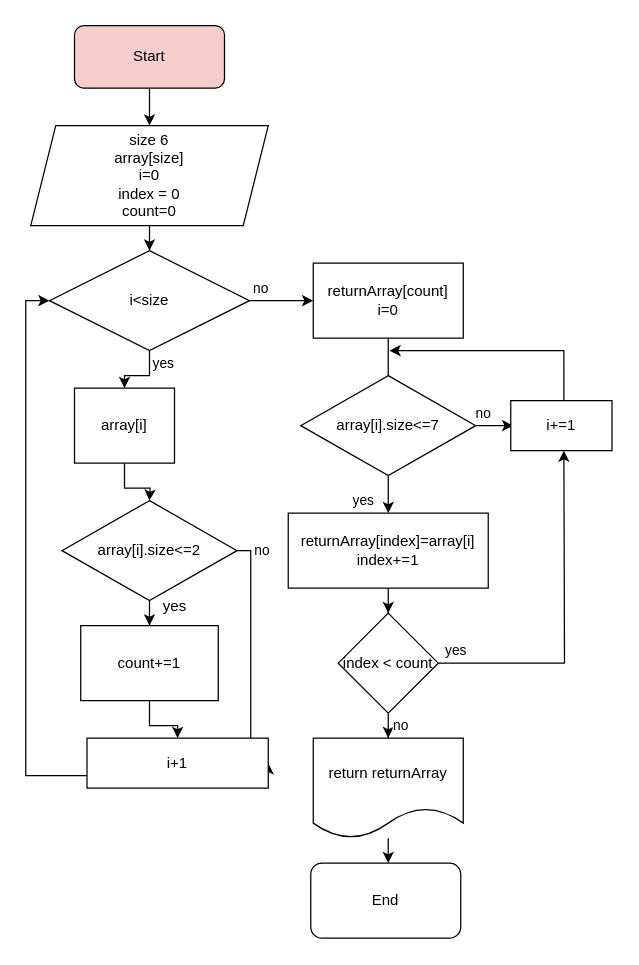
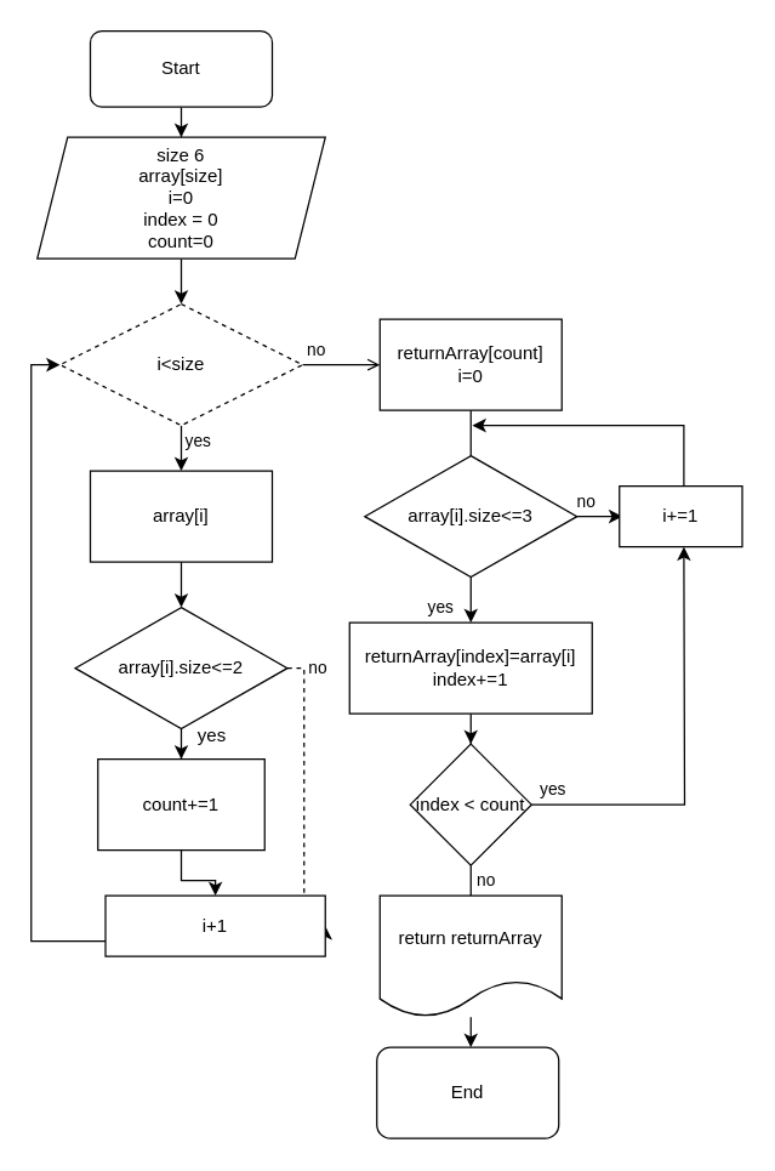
  <mxCell id="0" />
  <mxCell id="1" parent="0" />
  <mxCell id="2" style="edgeStyle=orthogonalEdgeStyle;rounded=0;orthogonalLoop=1;jettySize=auto;html=1;entryX=0.5;entryY=0;entryDx=0;entryDy=0;" parent="1" source="3" target="5" edge="1"><mxGeometry relative="1" as="geometry" /></mxCell>
- <mxCell id="3" value="Start" style="rounded=1;whiteSpace=wrap;html=1;fillColor=#f8cecc;" parent="1" vertex="1"><mxGeometry x="59" y="20" width="120" height="50" as="geometry" /></mxCell>
+ <mxCell id="3" value="Start" style="rounded=1;whiteSpace=wrap;html=1;" parent="1" vertex="1"><mxGeometry x="59" y="20" width="120" height="50" as="geometry" /></mxCell>
  <mxCell id="4" style="edgeStyle=orthogonalEdgeStyle;rounded=0;orthogonalLoop=1;jettySize=auto;html=1;entryX=0.5;entryY=0;entryDx=0;entryDy=0;" edge="1" parent="1" source="5" target="10"><mxGeometry relative="1" as="geometry" /></mxCell>
- <mxCell id="5" value="size 6&lt;br&gt;array[size]&lt;br&gt;i=0&lt;br&gt;index = 0&lt;br&gt;count=0" style="shape=parallelogram;perimeter=parallelogramPerimeter;whiteSpace=wrap;html=1;fixedSize=1;" parent="1" vertex="1"><mxGeometry x="24" y="100" width="190" height="80" as="geometry" /></mxCell>
+ <mxCell id="5" value="size 6&lt;br&gt;array[size]&lt;br&gt;i=0&lt;br&gt;index = 0&lt;br&gt;count=0" style="shape=parallelogram;perimeter=parallelogramPerimeter;whiteSpace=wrap;html=1;fixedSize=1;" parent="1" vertex="1"><mxGeometry x="24" y="90" width="190" height="80" as="geometry" /></mxCell>
  <mxCell id="6" style="edgeStyle=orthogonalEdgeStyle;rounded=0;orthogonalLoop=1;jettySize=auto;html=1;exitX=0.5;exitY=1;exitDx=0;exitDy=0;" parent="1" source="3" target="3" edge="1"><mxGeometry relative="1" as="geometry" /></mxCell>
  <mxCell id="7" value="End" style="rounded=1;whiteSpace=wrap;html=1;" parent="1" vertex="1"><mxGeometry x="248" y="690" width="120" height="60" as="geometry" /></mxCell>
- <mxCell id="8" value="no" style="edgeStyle=orthogonalEdgeStyle;rounded=0;orthogonalLoop=1;jettySize=auto;html=1;entryX=0;entryY=0.5;entryDx=0;entryDy=0;" edge="1" parent="1" source="10" target="20"><mxGeometry x="-0.639" y="10" relative="1" as="geometry"><mxPoint as="offset" /></mxGeometry></mxCell>
+ <mxCell id="8" value="no" style="edgeStyle=orthogonalEdgeStyle;rounded=0;orthogonalLoop=1;jettySize=auto;html=1;entryX=0;entryY=0.5;entryDx=0;entryDy=0;endArrow=open;" edge="1" parent="1" source="10" target="20"><mxGeometry x="-0.639" y="10" relative="1" as="geometry"><mxPoint as="offset" /></mxGeometry></mxCell>
  <mxCell id="9" value="yes" style="edgeStyle=orthogonalEdgeStyle;rounded=0;orthogonalLoop=1;jettySize=auto;html=1;entryX=0.5;entryY=0;entryDx=0;entryDy=0;" edge="1" parent="1" source="10" target="12"><mxGeometry x="-0.6" y="11" relative="1" as="geometry"><mxPoint as="offset" /></mxGeometry></mxCell>
- <mxCell id="10" value="i&amp;lt;size" style="rhombus;whiteSpace=wrap;html=1;" vertex="1" parent="1"><mxGeometry x="39" y="200" width="160" height="80" as="geometry" /></mxCell>
+ <mxCell id="10" value="i&amp;lt;size" style="rhombus;whiteSpace=wrap;html=1;dashed=1;" vertex="1" parent="1"><mxGeometry x="39" y="200" width="160" height="80" as="geometry" /></mxCell>
  <mxCell id="11" style="edgeStyle=orthogonalEdgeStyle;rounded=0;orthogonalLoop=1;jettySize=auto;html=1;entryX=0.5;entryY=0;entryDx=0;entryDy=0;" parent="1" source="12" edge="1"><mxGeometry relative="1" as="geometry"><mxPoint x="119" y="400" as="targetPoint" /></mxGeometry></mxCell>
- <mxCell id="12" value="array[i]" style="rounded=0;whiteSpace=wrap;html=1;" parent="1" vertex="1"><mxGeometry x="59" y="310" width="80" height="60" as="geometry" /></mxCell>
- <mxCell id="13" value="no" style="edgeStyle=orthogonalEdgeStyle;rounded=0;orthogonalLoop=1;jettySize=auto;html=1;entryX=1;entryY=0.5;entryDx=0;entryDy=0;" edge="1" parent="1" source="14" target="29"><mxGeometry x="-0.903" y="-10" relative="1" as="geometry"><Array as="points"><mxPoint x="200" y="440" /><mxPoint x="200" y="615" /></Array><mxPoint x="10" y="-10" as="offset" /></mxGeometry></mxCell>
+ <mxCell id="12" value="array[i]" style="rounded=0;whiteSpace=wrap;html=1;" parent="1" vertex="1"><mxGeometry x="59" y="310" width="120" height="60" as="geometry" /></mxCell>
+ <mxCell id="13" value="no" style="edgeStyle=orthogonalEdgeStyle;rounded=0;orthogonalLoop=1;jettySize=auto;html=1;entryX=1;entryY=0.5;entryDx=0;entryDy=0;dashed=1;" edge="1" parent="1" source="14" target="29"><mxGeometry x="-0.903" y="-10" relative="1" as="geometry"><Array as="points"><mxPoint x="200" y="440" /><mxPoint x="200" y="615" /></Array><mxPoint x="10" y="-10" as="offset" /></mxGeometry></mxCell>
  <mxCell id="14" value="array[i].size&amp;lt;=2" style="rhombus;whiteSpace=wrap;html=1;" parent="1" vertex="1"><mxGeometry x="49" y="400" width="140" height="80" as="geometry" /></mxCell>
  <mxCell id="15" value="yes" style="text;html=1;align=center;verticalAlign=middle;resizable=0;points=[];autosize=1;strokeColor=none;fillColor=none;" parent="1" vertex="1"><mxGeometry x="119" y="470" width="40" height="30" as="geometry" /></mxCell>
  <mxCell id="16" style="edgeStyle=orthogonalEdgeStyle;rounded=0;orthogonalLoop=1;jettySize=auto;html=1;entryX=0.5;entryY=0;entryDx=0;entryDy=0;" edge="1" parent="1" source="17" target="29"><mxGeometry relative="1" as="geometry" /></mxCell>
  <mxCell id="17" value="count+=1" style="rounded=0;whiteSpace=wrap;html=1;" vertex="1" parent="1"><mxGeometry x="64" y="500" width="110" height="60" as="geometry" /></mxCell>
  <mxCell id="18" style="edgeStyle=orthogonalEdgeStyle;rounded=0;orthogonalLoop=1;jettySize=auto;html=1;entryX=0.5;entryY=0;entryDx=0;entryDy=0;" parent="1" source="14" target="17" edge="1"><mxGeometry relative="1" as="geometry"><mxPoint x="119" y="510" as="targetPoint" /></mxGeometry></mxCell>
  <mxCell id="19" style="edgeStyle=orthogonalEdgeStyle;rounded=0;orthogonalLoop=1;jettySize=auto;html=1;" edge="1" parent="1" source="20"><mxGeometry relative="1" as="geometry"><mxPoint x="310" y="320" as="targetPoint" /></mxGeometry></mxCell>
  <mxCell id="20" value="returnArray[count]&lt;br&gt;i=0" style="rounded=0;whiteSpace=wrap;html=1;" vertex="1" parent="1"><mxGeometry x="250" y="210" width="120" height="60" as="geometry" /></mxCell>
  <mxCell id="21" value="yes" style="edgeStyle=orthogonalEdgeStyle;rounded=0;orthogonalLoop=1;jettySize=auto;html=1;entryX=0.5;entryY=0;entryDx=0;entryDy=0;" edge="1" parent="1" source="23" target="25"><mxGeometry x="-0.2" y="20" relative="1" as="geometry"><mxPoint as="offset" /></mxGeometry></mxCell>
  <mxCell id="22" value="no" style="edgeStyle=orthogonalEdgeStyle;rounded=0;orthogonalLoop=1;jettySize=auto;html=1;entryX=0;entryY=0.5;entryDx=0;entryDy=0;" edge="1" parent="1" source="23"><mxGeometry x="-0.6" y="10" relative="1" as="geometry"><mxPoint x="410" y="340" as="targetPoint" /><mxPoint as="offset" /></mxGeometry></mxCell>
- <mxCell id="23" value="array[i].size&amp;lt;=7" style="rhombus;whiteSpace=wrap;html=1;" vertex="1" parent="1"><mxGeometry x="240" y="300" width="140" height="80" as="geometry" /></mxCell>
+ <mxCell id="23" value="array[i].size&amp;lt;=3" style="rhombus;whiteSpace=wrap;html=1;" vertex="1" parent="1"><mxGeometry x="240" y="300" width="140" height="80" as="geometry" /></mxCell>
  <mxCell id="24" style="edgeStyle=orthogonalEdgeStyle;rounded=0;orthogonalLoop=1;jettySize=auto;html=1;entryX=0.5;entryY=0;entryDx=0;entryDy=0;" edge="1" parent="1" source="25" target="32"><mxGeometry relative="1" as="geometry"><mxPoint x="310" y="550" as="targetPoint" /></mxGeometry></mxCell>
  <mxCell id="25" value="returnArray[index]=array[i]&lt;br&gt;index+=1" style="rounded=0;whiteSpace=wrap;html=1;" vertex="1" parent="1"><mxGeometry x="230" y="410" width="160" height="60" as="geometry" /></mxCell>
  <mxCell id="26" style="edgeStyle=orthogonalEdgeStyle;rounded=0;orthogonalLoop=1;jettySize=auto;html=1;" edge="1" parent="1"><mxGeometry relative="1" as="geometry"><mxPoint x="311" y="280" as="targetPoint" /><mxPoint x="450.524" y="340" as="sourcePoint" /><Array as="points"><mxPoint x="451" y="280" /></Array></mxGeometry></mxCell>
  <mxCell id="27" value="i+=1" style="rounded=0;whiteSpace=wrap;html=1;" vertex="1" parent="1"><mxGeometry x="408" y="320" width="81" height="40" as="geometry" /></mxCell>
  <mxCell id="28" style="edgeStyle=orthogonalEdgeStyle;rounded=0;orthogonalLoop=1;jettySize=auto;html=1;entryX=0;entryY=0.5;entryDx=0;entryDy=0;" edge="1" parent="1" source="29" target="10"><mxGeometry relative="1" as="geometry"><Array as="points"><mxPoint x="20" y="620" /><mxPoint x="20" y="240" /></Array></mxGeometry></mxCell>
  <mxCell id="29" value="i+1" style="rounded=0;whiteSpace=wrap;html=1;" vertex="1" parent="1"><mxGeometry x="69" y="590" width="145" height="40" as="geometry" /></mxCell>
  <mxCell id="30" value="yes" style="edgeStyle=orthogonalEdgeStyle;rounded=0;orthogonalLoop=1;jettySize=auto;html=1;entryX=0.5;entryY=1;entryDx=0;entryDy=0;" edge="1" parent="1" source="32"><mxGeometry x="-0.897" y="10" relative="1" as="geometry"><mxPoint x="450.5" y="360" as="targetPoint" /><mxPoint as="offset" /></mxGeometry></mxCell>
- <mxCell id="31" value="no" style="edgeStyle=orthogonalEdgeStyle;rounded=0;orthogonalLoop=1;jettySize=auto;html=1;entryX=0.5;entryY=0;entryDx=0;entryDy=0;" edge="1" parent="1" source="32" target="34"><mxGeometry x="0.667" y="10" relative="1" as="geometry"><mxPoint as="offset" /></mxGeometry></mxCell>
+ <mxCell id="31" value="no" style="edgeStyle=orthogonalEdgeStyle;rounded=0;orthogonalLoop=1;jettySize=auto;html=1;entryX=0.5;entryY=0;entryDx=0;entryDy=0;endArrow=none;" edge="1" parent="1" source="32" target="34"><mxGeometry x="0.667" y="10" relative="1" as="geometry"><mxPoint as="offset" /></mxGeometry></mxCell>
  <mxCell id="32" value="index &amp;lt; count" style="rhombus;whiteSpace=wrap;html=1;" vertex="1" parent="1"><mxGeometry x="270" y="490" width="80" height="80" as="geometry" /></mxCell>
  <mxCell id="33" style="edgeStyle=orthogonalEdgeStyle;rounded=0;orthogonalLoop=1;jettySize=auto;html=1;" edge="1" parent="1" source="34"><mxGeometry relative="1" as="geometry"><mxPoint x="310" y="690" as="targetPoint" /></mxGeometry></mxCell>
  <mxCell id="34" value="return returnArray" style="shape=document;whiteSpace=wrap;html=1;boundedLbl=1;" vertex="1" parent="1"><mxGeometry x="250" y="590" width="120" height="80" as="geometry" /></mxCell>
